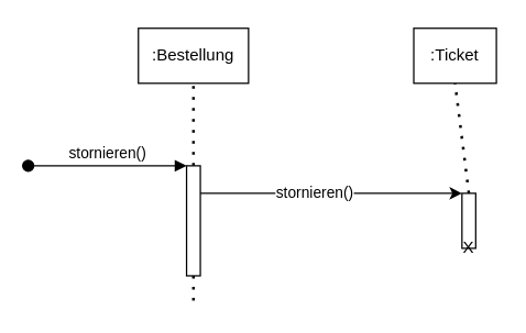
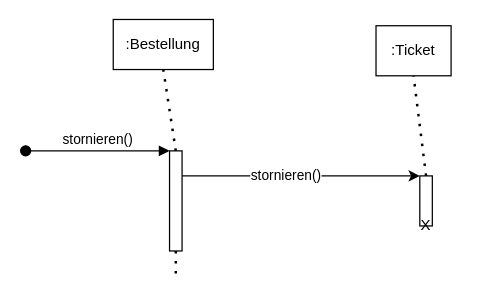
  <mxCell id="0" />
  <mxCell id="1" parent="0" />
- <mxCell id="2" value=":Bestellung" style="rounded=0;whiteSpace=wrap;html=1;" vertex="1" parent="1"><mxGeometry x="100" y="20" width="80" height="40" as="geometry" /></mxCell>
+ <mxCell id="2" value=":Bestellung" style="rounded=0;whiteSpace=wrap;html=1;" vertex="1" parent="1"><mxGeometry x="90" y="15" width="80" height="40" as="geometry" /></mxCell>
  <mxCell id="3" value="stornieren()" style="verticalAlign=bottom;startArrow=oval;endArrow=block;startSize=8;shadow=0;strokeWidth=1;entryX=0;entryY=0;entryDx=0;entryDy=0;" edge="1" parent="1" target="6"><mxGeometry relative="1" as="geometry"><mxPoint x="20" y="120" as="sourcePoint" /><mxPoint x="80" y="120" as="targetPoint" /><mxPoint as="offset" /></mxGeometry></mxCell>
  <mxCell id="4" value=":Ticket" style="rounded=0;whiteSpace=wrap;html=1;" vertex="1" parent="1"><mxGeometry x="300" y="20" width="60" height="40" as="geometry" /></mxCell>
  <mxCell id="5" value="" style="endArrow=none;dashed=1;html=1;dashPattern=1 3;strokeWidth=2;entryX=0.5;entryY=1;entryDx=0;entryDy=0;exitX=0.5;exitY=0;exitDx=0;exitDy=0;" edge="1" parent="1" source="6" target="2"><mxGeometry width="50" height="50" relative="1" as="geometry"><mxPoint x="141" y="120" as="sourcePoint" /><mxPoint x="220" y="80" as="targetPoint" /></mxGeometry></mxCell>
  <mxCell id="6" value="" style="rounded=0;whiteSpace=wrap;html=1;" vertex="1" parent="1"><mxGeometry x="135" y="120" width="10" height="80" as="geometry" /></mxCell>
  <mxCell id="7" value="" style="rounded=0;whiteSpace=wrap;html=1;" vertex="1" parent="1"><mxGeometry x="335" y="140" width="10" height="40" as="geometry" /></mxCell>
  <mxCell id="8" value="" style="endArrow=classic;html=1;exitX=1;exitY=0.25;exitDx=0;exitDy=0;entryX=0;entryY=0;entryDx=0;entryDy=0;" edge="1" parent="1" source="6" target="7"><mxGeometry width="50" height="50" relative="1" as="geometry"><mxPoint x="170" y="130" as="sourcePoint" /><mxPoint x="220" y="80" as="targetPoint" /></mxGeometry></mxCell>
  <mxCell id="9" value="stornieren()" style="edgeLabel;html=1;align=center;verticalAlign=middle;resizable=0;points=[];" vertex="1" connectable="0" parent="8"><mxGeometry x="-0.136" y="1" relative="1" as="geometry"><mxPoint as="offset" /></mxGeometry></mxCell>
  <mxCell id="10" value="X" style="text;html=1;strokeColor=none;fillColor=none;align=center;verticalAlign=middle;whiteSpace=wrap;rounded=0;" vertex="1" parent="1"><mxGeometry x="320" y="170" width="40" height="20" as="geometry" /></mxCell>
  <mxCell id="11" value="" style="endArrow=none;dashed=1;html=1;dashPattern=1 3;strokeWidth=2;entryX=0.5;entryY=1;entryDx=0;entryDy=0;exitX=0.5;exitY=0;exitDx=0;exitDy=0;" edge="1" parent="1" source="7" target="4"><mxGeometry width="50" height="50" relative="1" as="geometry"><mxPoint x="170" y="130" as="sourcePoint" /><mxPoint x="220" y="80" as="targetPoint" /></mxGeometry></mxCell>
  <mxCell id="12" value="" style="endArrow=none;dashed=1;html=1;dashPattern=1 3;strokeWidth=2;exitX=0.5;exitY=1;exitDx=0;exitDy=0;" edge="1" parent="1" source="6"><mxGeometry width="50" height="50" relative="1" as="geometry"><mxPoint x="170" y="130" as="sourcePoint" /><mxPoint x="140" y="220" as="targetPoint" /></mxGeometry></mxCell>
